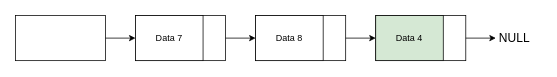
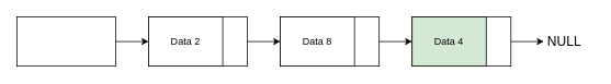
  <mxCell id="0" />
  <mxCell id="1" parent="0" />
  <mxCell id="2" value="" style="rounded=0;whiteSpace=wrap;html=1;" vertex="1" parent="1"><mxGeometry x="20" y="20" width="120" height="60" as="geometry" /></mxCell>
  <mxCell id="3" value="" style="endArrow=classic;html=1;exitX=1;exitY=0.5;exitDx=0;exitDy=0;" edge="1" parent="1" source="2"><mxGeometry width="50" height="50" relative="1" as="geometry"><mxPoint x="70" y="130" as="sourcePoint" /><mxPoint x="180" y="50" as="targetPoint" /></mxGeometry></mxCell>
  <mxCell id="4" value="" style="rounded=0;whiteSpace=wrap;html=1;" vertex="1" parent="1"><mxGeometry x="180" y="20" width="120" height="60" as="geometry" /></mxCell>
- <mxCell id="5" value="Data 7" style="rounded=0;whiteSpace=wrap;html=1;" vertex="1" parent="1"><mxGeometry x="180" y="20" width="90" height="60" as="geometry" /></mxCell>
+ <mxCell id="5" value="Data 2" style="rounded=0;whiteSpace=wrap;html=1;" vertex="1" parent="1"><mxGeometry x="180" y="20" width="90" height="60" as="geometry" /></mxCell>
  <mxCell id="6" value="" style="endArrow=classic;html=1;exitX=1;exitY=0.5;exitDx=0;exitDy=0;" edge="1" parent="1" source="4"><mxGeometry width="50" height="50" relative="1" as="geometry"><mxPoint x="230" y="130" as="sourcePoint" /><mxPoint x="340" y="50" as="targetPoint" /></mxGeometry></mxCell>
  <mxCell id="7" value="" style="rounded=0;whiteSpace=wrap;html=1;" vertex="1" parent="1"><mxGeometry x="340" y="20" width="120" height="60" as="geometry" /></mxCell>
  <mxCell id="8" value="Data 8" style="rounded=0;whiteSpace=wrap;html=1;" vertex="1" parent="1"><mxGeometry x="340" y="20" width="90" height="60" as="geometry" /></mxCell>
  <mxCell id="9" value="" style="endArrow=classic;html=1;exitX=1;exitY=0.5;exitDx=0;exitDy=0;" edge="1" parent="1" source="7"><mxGeometry width="50" height="50" relative="1" as="geometry"><mxPoint x="390" y="130" as="sourcePoint" /><mxPoint x="500" y="50" as="targetPoint" /></mxGeometry></mxCell>
  <mxCell id="10" value="" style="rounded=0;whiteSpace=wrap;html=1;" vertex="1" parent="1"><mxGeometry x="500" y="20" width="120" height="60" as="geometry" /></mxCell>
  <mxCell id="11" value="Data 4" style="rounded=0;whiteSpace=wrap;html=1;fillColor=#d5e8d4;" vertex="1" parent="1"><mxGeometry x="500" y="20" width="90" height="60" as="geometry" /></mxCell>
  <mxCell id="12" value="" style="endArrow=classic;html=1;exitX=1;exitY=0.5;exitDx=0;exitDy=0;" edge="1" parent="1" source="10"><mxGeometry width="50" height="50" relative="1" as="geometry"><mxPoint x="550" y="130" as="sourcePoint" /><mxPoint x="660" y="50" as="targetPoint" /></mxGeometry></mxCell>
  <mxCell id="13" value="&lt;font style=&quot;font-size: 16px&quot;&gt;NULL&lt;/font&gt;" style="text;html=1;strokeColor=none;fillColor=none;align=center;verticalAlign=middle;whiteSpace=wrap;rounded=0;" vertex="1" parent="1"><mxGeometry x="650" y="30" width="70" height="40" as="geometry" /></mxCell>
